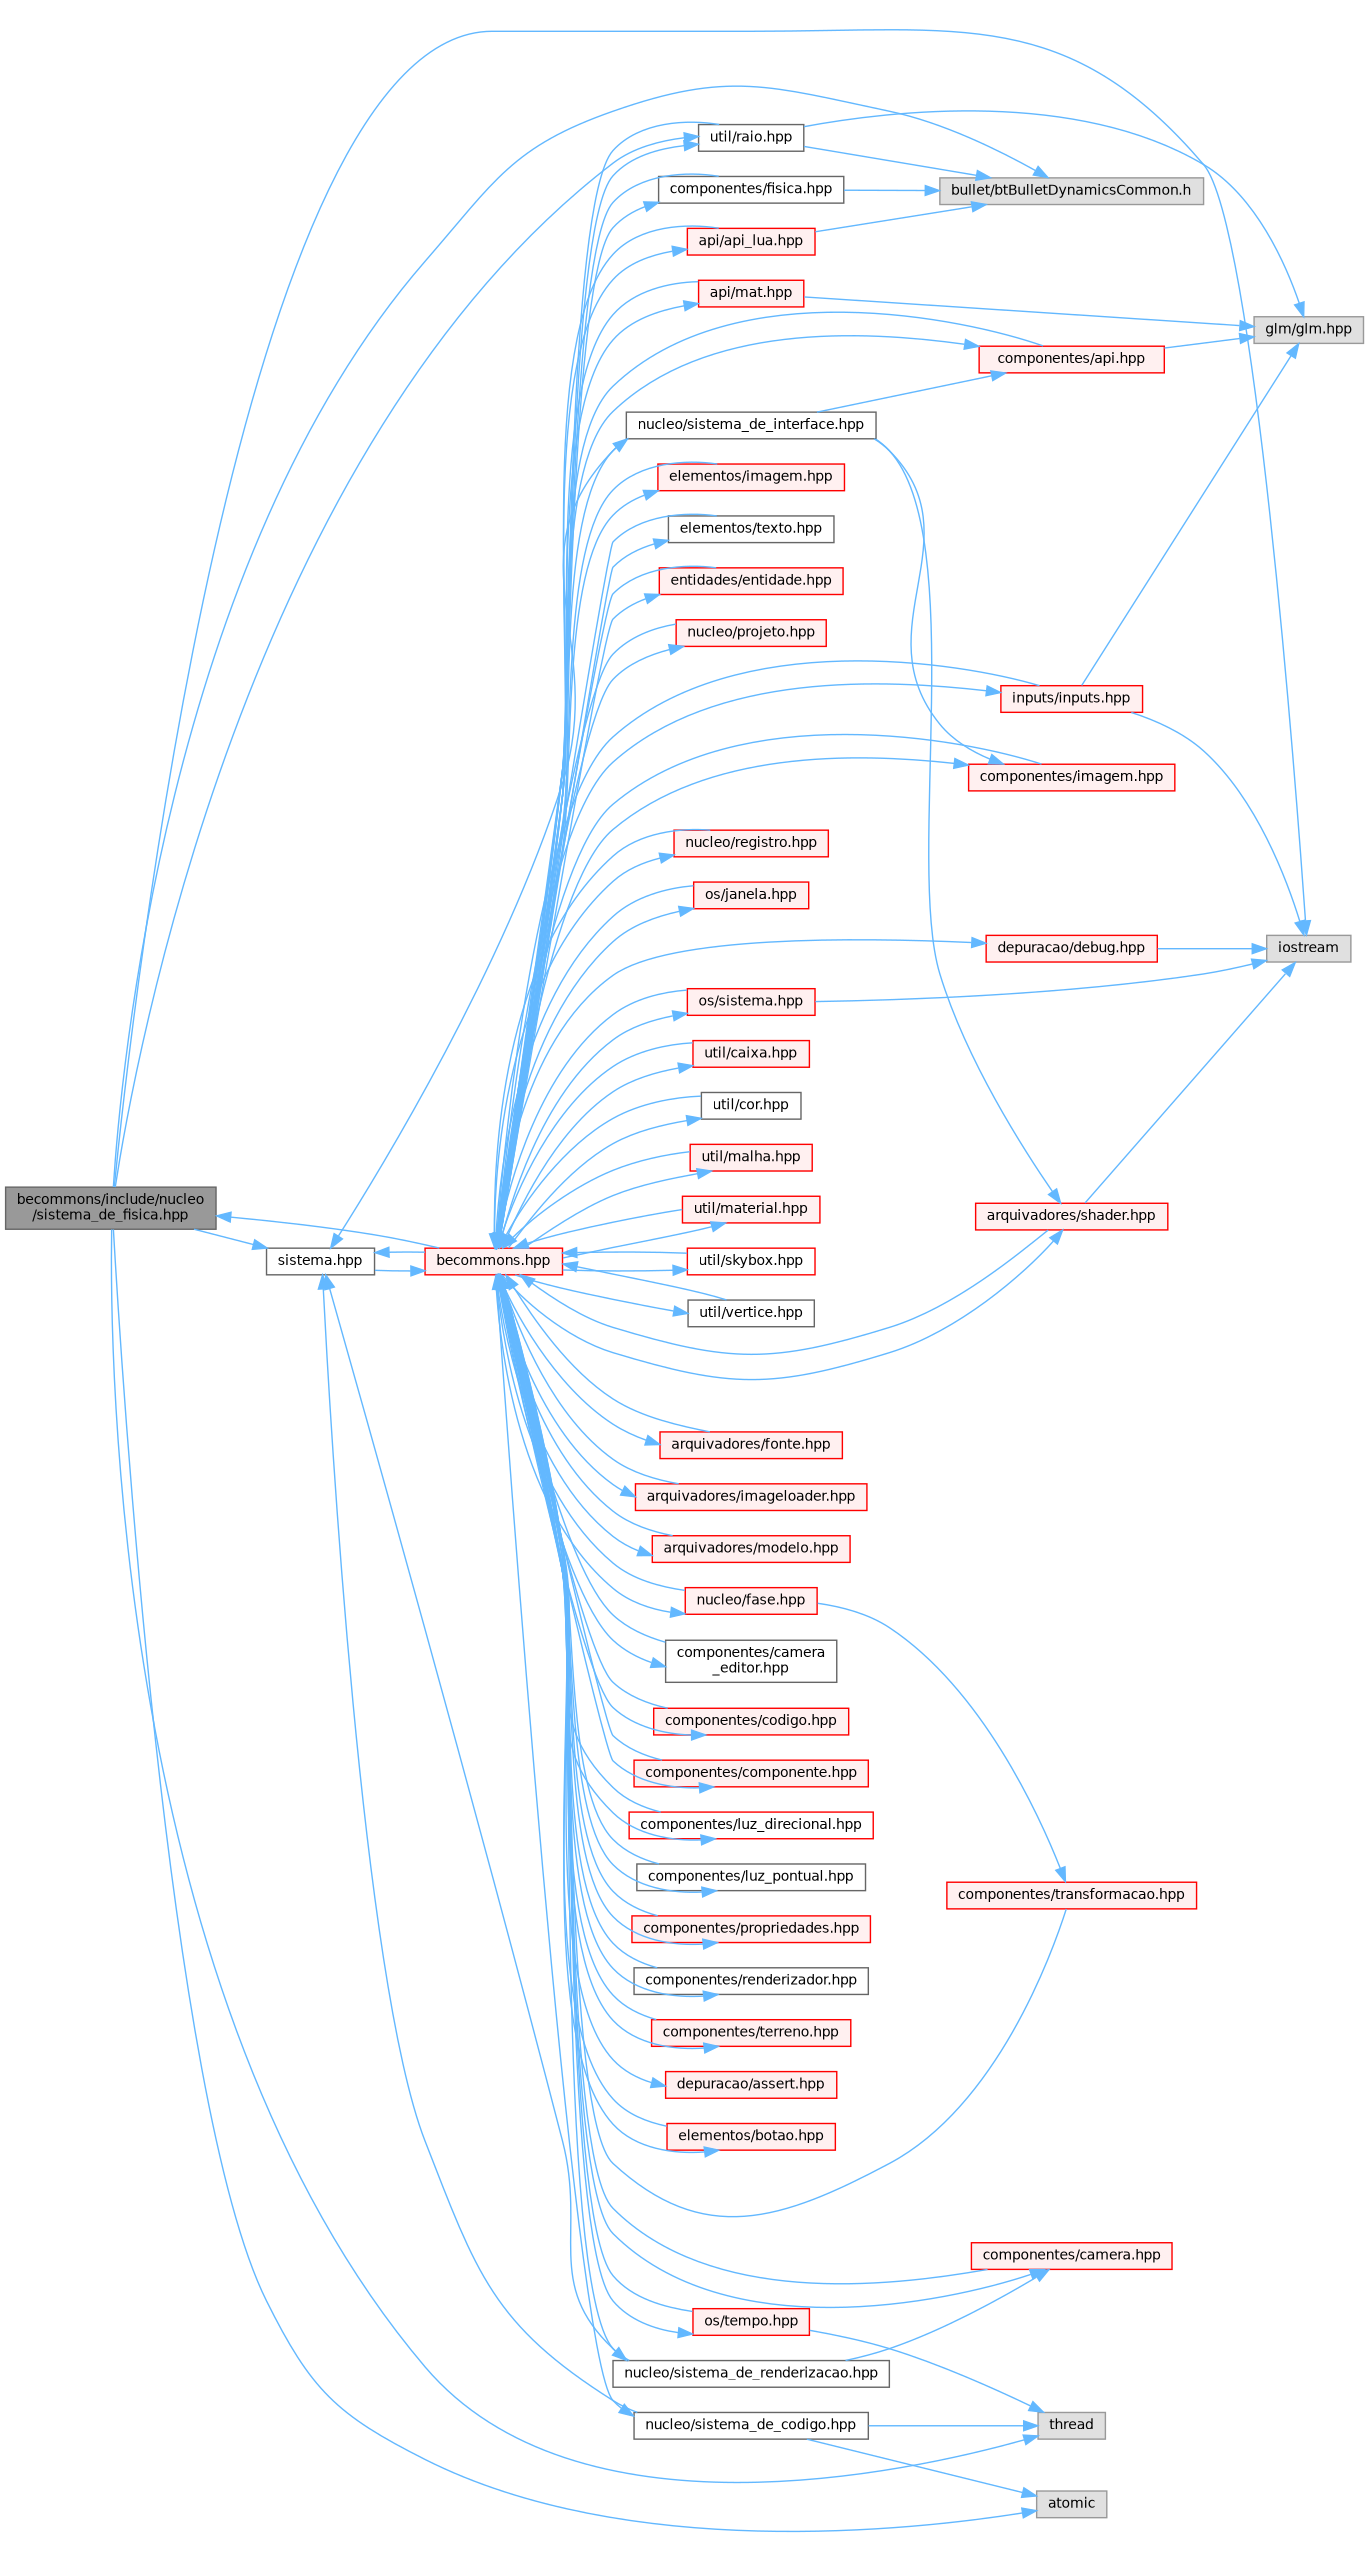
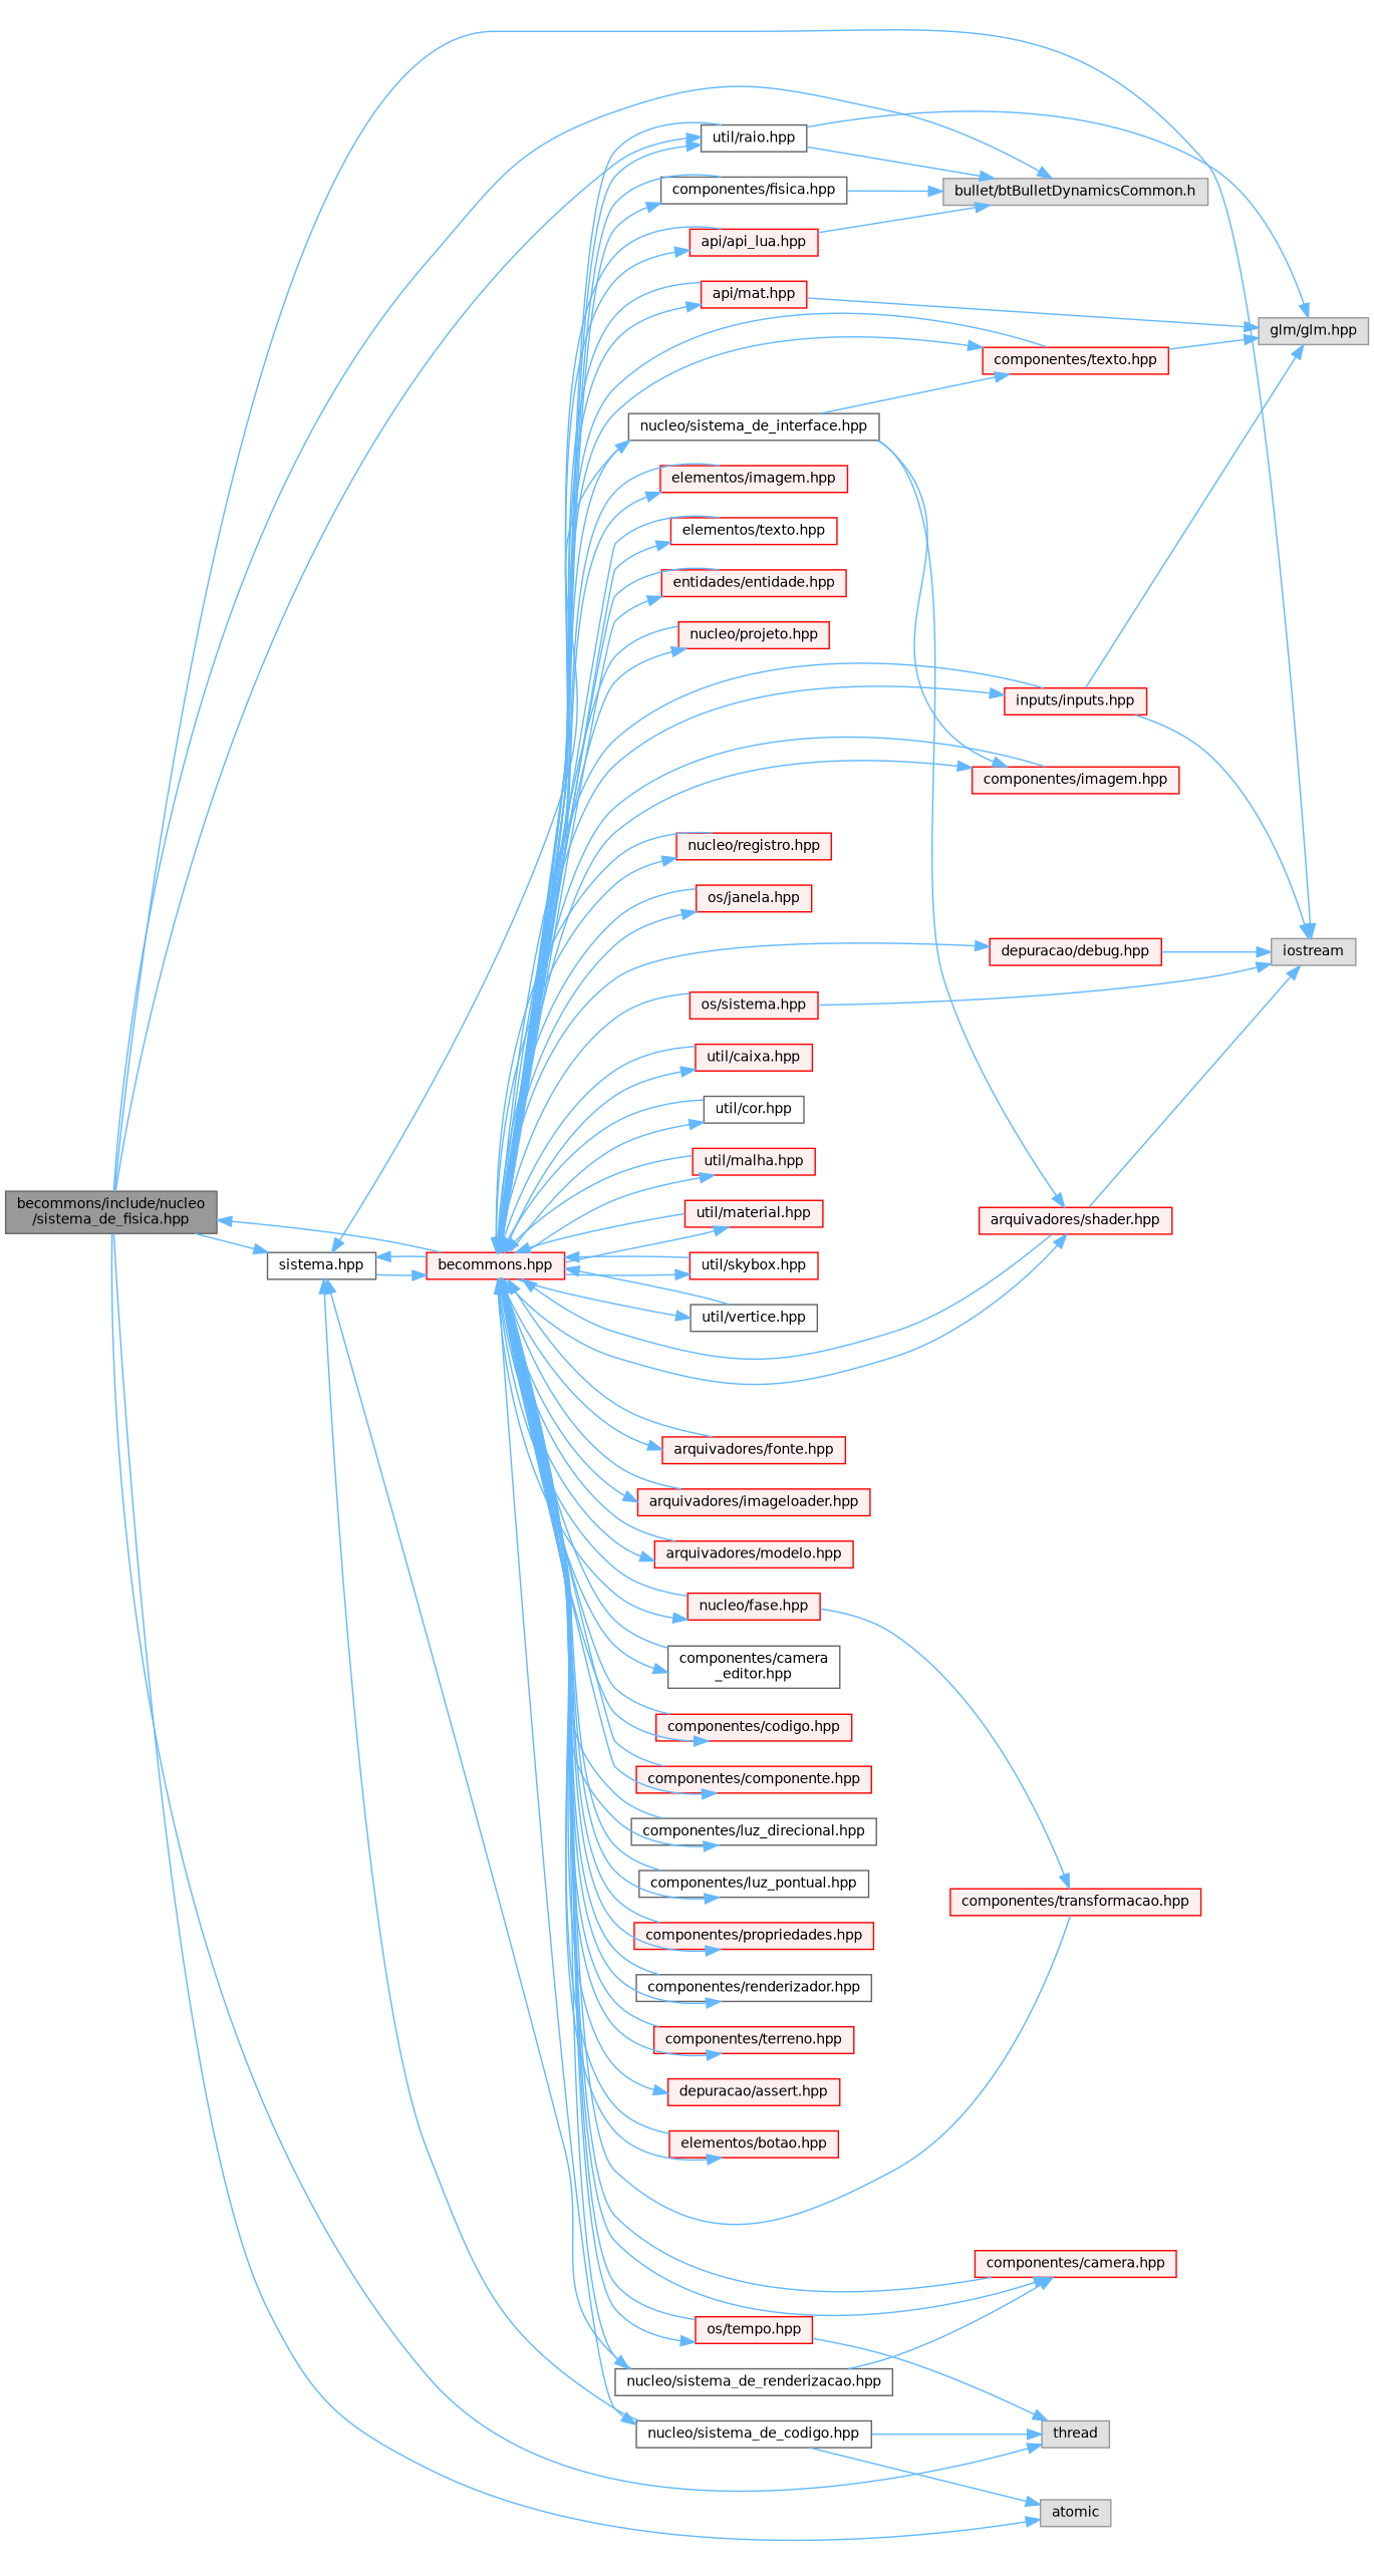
  digraph {
    rankdir=LR
    node [color=red fillcolor="#FFF0F0" fontname=Helvetica fontsize=10 shape=box style=filled]
    edge [color=steelblue1 fontname=Helvetica fontsize=10 labelfontname=Helvetica labelfontsize=10 style=solid]
    n1 [color=gray40 fillcolor=grey60 fontcolor=black height=0.2 label="becommons/include/nucleo\l/sistema_de_fisica.hpp" width=0.4]
    n2 [color=grey40 fillcolor=white height=0.2 label="sistema.hpp" width=0.4]
    n3 [color=grey60 fillcolor="#E0E0E0" height=0.2 label="bullet/btBulletDynamicsCommon.h" width=0.4]
    n4 [color=grey60 fillcolor="#E0E0E0" height=0.2 label=iostream width=0.4]
    n5 [color=grey60 fillcolor="#E0E0E0" height=0.2 label=thread width=0.4]
    n6 [color=grey60 fillcolor="#E0E0E0" height=0.2 label=atomic width=0.4]
    n7 [color=grey40 fillcolor=white height=0.2 label="util/raio.hpp" width=0.4]
    n8 [height=0.2 label="becommons.hpp" width=0.4]
    n9 [color=grey60 fillcolor="#E0E0E0" height=0.2 label="glm/glm.hpp" width=0.4]
    n10 [height=0.2 label="api/api_lua.hpp" width=0.4]
    n11 [height=0.2 label="api/mat.hpp" width=0.4]
    n12 [height=0.2 label="arquivadores/fonte.hpp" width=0.4]
    n13 [height=0.2 label="arquivadores/imageloader.hpp" width=0.4]
    n14 [height=0.2 label="arquivadores/modelo.hpp" width=0.4]
    n15 [height=0.2 label="arquivadores/shader.hpp" width=0.4]
    n16 [height=0.2 label="componentes/camera.hpp" width=0.4]
    n17 [color=grey40 fillcolor=white height=0.2 label="componentes/camera\l_editor.hpp" width=0.4]
    n18 [height=0.2 label="componentes/codigo.hpp" width=0.4]
    n19 [height=0.2 label="componentes/componente.hpp" width=0.4]
    n20 [color=grey40 fillcolor=white height=0.2 label="componentes/fisica.hpp" width=0.4]
    n21 [height=0.2 label="componentes/imagem.hpp" width=0.4]
-   n22 [fillcolor=white height=0.2 label="componentes/luz_direcional.hpp" width=0.4]
+   n22 [color=grey40 fillcolor=white height=0.2 label="componentes/luz_direcional.hpp" width=0.4]
    n23 [color=grey40 fillcolor=white height=0.2 label="componentes/luz_pontual.hpp" width=0.4]
    n24 [height=0.2 label="componentes/propriedades.hpp" width=0.4]
    n25 [color=grey40 fillcolor=white height=0.2 label="componentes/renderizador.hpp" width=0.4]
    n26 [height=0.2 label="componentes/terreno.hpp" width=0.4]
-   n27 [height=0.2 label="componentes/api.hpp" width=0.4]
+   n27 [height=0.2 label="componentes/texto.hpp" width=0.4]
    n28 [height=0.2 label="depuracao/debug.hpp" width=0.4]
    n29 [height=0.2 label="depuracao/assert.hpp" width=0.4]
    n30 [height=0.2 label="elementos/botao.hpp" width=0.4]
    n31 [height=0.2 label="elementos/imagem.hpp" width=0.4]
-   n32 [color=grey40 fillcolor=white height=0.2 label="elementos/texto.hpp" width=0.4]
+   n32 [fillcolor=white height=0.2 label="elementos/texto.hpp" width=0.4]
    n33 [height=0.2 label="entidades/entidade.hpp" width=0.4]
    n34 [height=0.2 label="inputs/inputs.hpp" width=0.4]
    n35 [height=0.2 label="nucleo/fase.hpp" width=0.4]
    n36 [height=0.2 label="nucleo/projeto.hpp" width=0.4]
    n37 [height=0.2 label="nucleo/registro.hpp" width=0.4]
    n38 [color=grey40 fillcolor=white height=0.2 label="nucleo/sistema_de_codigo.hpp" width=0.4]
    n39 [color=grey40 fillcolor=white height=0.2 label="nucleo/sistema_de_interface.hpp" width=0.4]
    n40 [color=grey40 fillcolor=white height=0.2 label="nucleo/sistema_de_renderizacao.hpp" width=0.4]
    n41 [height=0.2 label="os/janela.hpp" width=0.4]
    n42 [height=0.2 label="os/sistema.hpp" width=0.4]
    n43 [height=0.2 label="os/tempo.hpp" width=0.4]
    n44 [height=0.2 label="util/caixa.hpp" width=0.4]
    n45 [color=grey40 fillcolor=white height=0.2 label="util/cor.hpp" width=0.4]
    n46 [height=0.2 label="util/malha.hpp" width=0.4]
    n47 [height=0.2 label="util/material.hpp" width=0.4]
    n48 [fillcolor=white height=0.2 label="util/skybox.hpp" width=0.4]
    n49 [color=grey40 fillcolor=white height=0.2 label="util/vertice.hpp" width=0.4]
    n50 [height=0.2 label="componentes/transformacao.hpp" width=0.4]
    n1 -> n2
    n1 -> n3
    n1 -> n4
    n1 -> n5
    n1 -> n6
    n1 -> n7
    n2 -> n8
    n7 -> n3
    n7 -> n8
    n7 -> n9
    n8 -> n1
    n8 -> n2
    n8 -> n7
    n8 -> n10
    n8 -> n11
    n8 -> n12
    n8 -> n13
    n8 -> n14
    n8 -> n15
    n8 -> n16
    n8 -> n17
    n8 -> n18
    n8 -> n19
    n8 -> n20
    n8 -> n21
    n8 -> n22
    n8 -> n23
    n8 -> n24
    n8 -> n25
    n8 -> n26
    n8 -> n27
    n8 -> n28
    n8 -> n29
    n8 -> n30
    n8 -> n31
    n8 -> n32
    n8 -> n33
    n8 -> n34
    n8 -> n35
    n8 -> n36
    n8 -> n37
    n8 -> n38
    n8 -> n39
    n8 -> n40
    n8 -> n41
-   n8 -> n42
    n8 -> n43
    n8 -> n44
    n8 -> n45
    n8 -> n46
    n8 -> n47
    n8 -> n48
    n8 -> n49
    n10 -> n3
    n10 -> n8
    n11 -> n8
    n11 -> n9
    n12 -> n8
    n13 -> n8
    n14 -> n8
    n15 -> n4
    n15 -> n8
    n16 -> n8
    n17 -> n8
    n18 -> n8
    n19 -> n8
    n20 -> n3
    n20 -> n8
    n21 -> n8
    n22 -> n8
    n23 -> n8
    n24 -> n8
    n25 -> n8
    n26 -> n8
    n27 -> n8
    n27 -> n9
    n28 -> n4
    n30 -> n8
    n31 -> n8
    n32 -> n8
    n33 -> n8
    n34 -> n4
    n34 -> n8
    n34 -> n9
    n35 -> n8
    n35 -> n50
    n36 -> n8
    n37 -> n8
    n38 -> n2
    n38 -> n5
    n38 -> n6
    n39 -> n2
    n39 -> n15
    n39 -> n21
    n39 -> n27
    n40 -> n2
    n40 -> n16
    n41 -> n8
    n42 -> n4
    n42 -> n8
    n43 -> n5
    n43 -> n8
    n44 -> n8
    n45 -> n8
    n46 -> n8
    n47 -> n8
    n48 -> n8
    n49 -> n8
    n50 -> n8
  }
